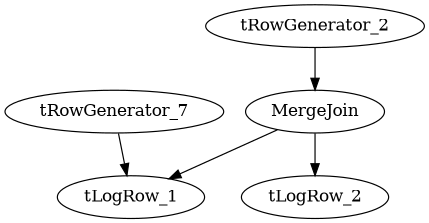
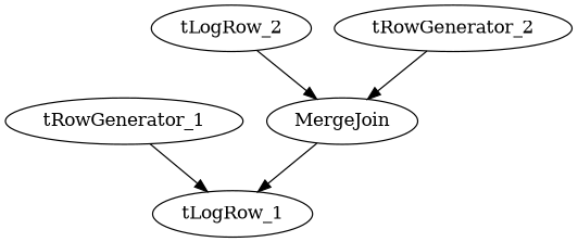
  digraph {
    n1 [label=MergeJoin]
    tLogRow_1
    tLogRow_2
    tRowGenerator_2
-   tRowGenerator_1 [label=tRowGenerator_7]
+   tRowGenerator_1
    n1 -> tLogRow_1
-   n1 -> tLogRow_2
+   tLogRow_2 -> n1
    tRowGenerator_2 -> n1
    tRowGenerator_1 -> tLogRow_1
  }
